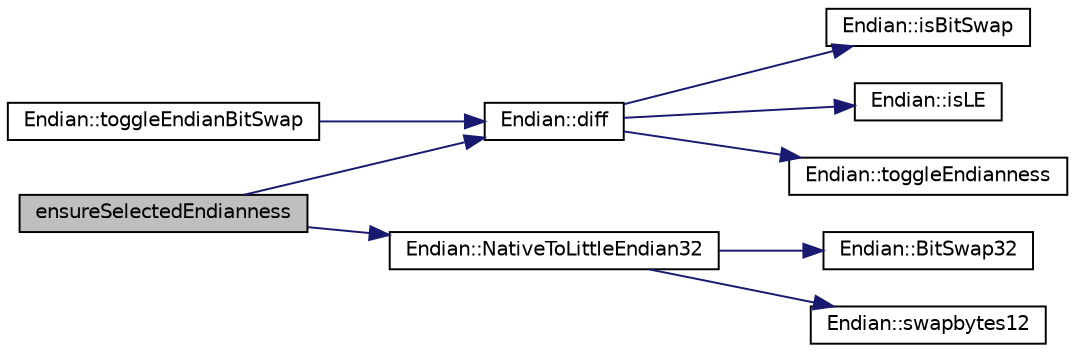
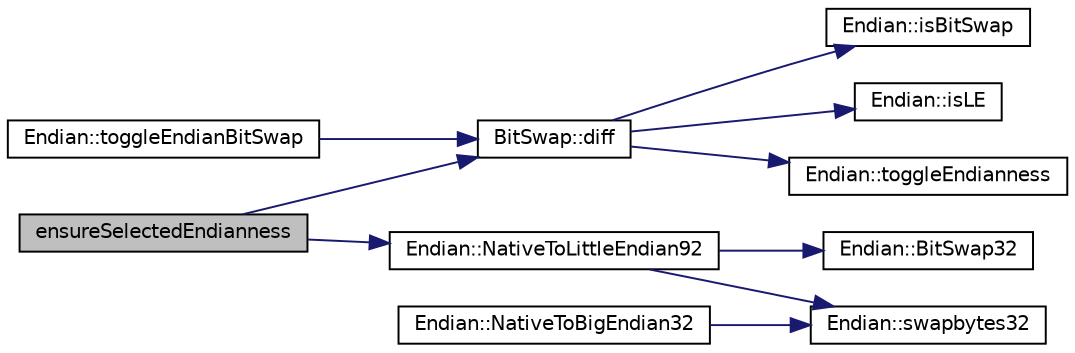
  digraph {
    rankdir=LR
    node [color=black fillcolor=white fontname=Helvetica fontsize=10 shape=record style=filled]
    edge [color=midnightblue fontname=Helvetica fontsize=10 labelfontname=Helvetica labelfontsize=10 style=solid]
    n1 [fillcolor=grey75 fontcolor=black height=0.2 label=ensureSelectedEndianness width=0.4]
-   n2 [height=0.2 label="Endian::diff" width=0.4]
-   n3 [height=0.2 label="Endian::NativeToLittleEndian32" width=0.4]
+   n2 [height=0.2 label="BitSwap::diff" width=0.4]
+   n3 [height=0.2 label="Endian::NativeToLittleEndian92" width=0.4]
    n4 [height=0.2 label="Endian::BitSwap32" width=0.4]
    n5 [height=0.2 label="Endian::isBitSwap" width=0.4]
    n6 [height=0.2 label="Endian::isLE" width=0.4]
    n7 [height=0.2 label="Endian::toggleEndianness" width=0.4]
-   n9 [height=0.2 label="Endian::swapbytes12" width=0.4]
+   n8 [height=0.2 label="Endian::NativeToBigEndian32" width=0.4]
+   n9 [height=0.2 label="Endian::swapbytes32" width=0.4]
    n10 [height=0.2 label="Endian::toggleEndianBitSwap" width=0.4]
    n1 -> n2
    n1 -> n3
    n2 -> n5
    n2 -> n6
    n2 -> n7
    n3 -> n4
    n3 -> n9
+   n8 -> n9
    n10 -> n2
  }
